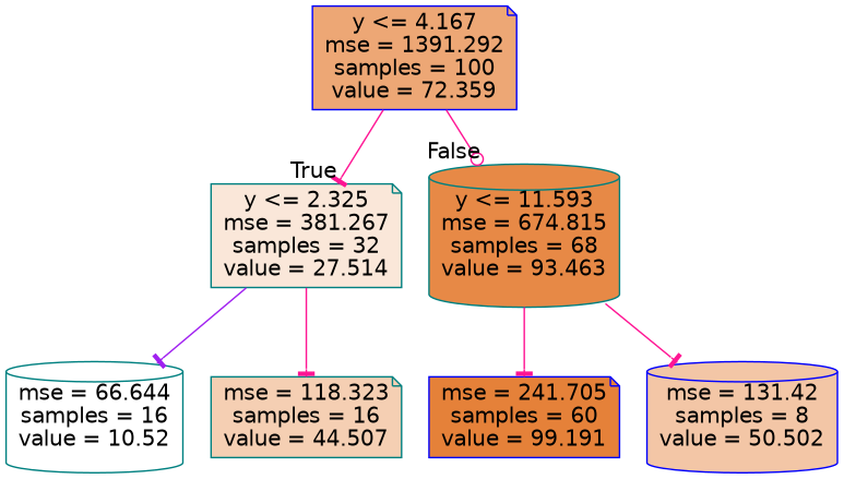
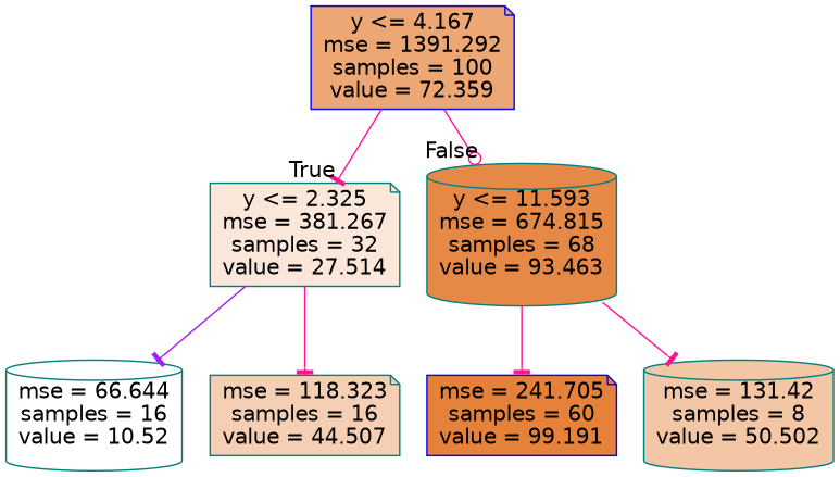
  digraph {
    node [color=teal fontname=helvetica shape=note style="filled, rounded"]
    edge [arrowhead=tee color=deeppink fontname=helvetica]
    n1 [color=blue fillcolor="#eda775" label="y <= 4.167\nmse = 1391.292\nsamples = 100\nvalue = 72.359"]
    n2 [fillcolor="#fae7d9" label="y <= 2.325\nmse = 381.267\nsamples = 32\nvalue = 27.514"]
    n3 [fillcolor="#e78946" label="y <= 11.593\nmse = 674.815\nsamples = 68\nvalue = 93.463" shape=cylinder]
    n4 [fillcolor="#ffffff" label="mse = 66.644\nsamples = 16\nvalue = 10.52" shape=cylinder]
    n5 [fillcolor="#f5cfb3" label="mse = 118.323\nsamples = 16\nvalue = 44.507"]
    n6 [color=blue fillcolor="#e58139" label="mse = 241.705\nsamples = 60\nvalue = 99.191"]
-   n7 [color=blue fillcolor="#f3c6a6" label="mse = 131.42\nsamples = 8\nvalue = 50.502" shape=cylinder]
+   n7 [fillcolor="#f3c6a6" label="mse = 131.42\nsamples = 8\nvalue = 50.502" shape=cylinder]
    n1 -> n2 [headlabel=True labelangle=45 labeldistance=2.5]
    n1 -> n3 [arrowhead=odot headlabel=False labelangle=-45 labeldistance=2.5]
    n2 -> n4 [color=purple]
    n2 -> n5
    n3 -> n6
    n3 -> n7
  }
